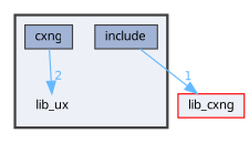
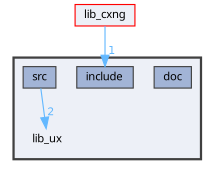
  digraph {
    compound=true
    fontname="Noto Sans"
    node [fontname="Noto Sans" fontsize=10 shape=box color=grey25 fillcolor="#a2b4d6" style=filled]
    edge [color=steelblue1 fontcolor=steelblue1 fontname="Noto Sans" fontsize=10 labeldistance=1.5 labelfontname=Helvetica labelfontsize=10]
    n1 [height=0.2 label=lib_ux shape=plaintext width=0.4 color="" fillcolor="" style=""]
+   n2 [height=0.2 label=doc width=0.4]
    n3 [height=0.2 label=include width=0.4]
-   n4 [height=0.2 label=cxng width=0.4]
+   n4 [height=0.2 label=src width=0.4]
    n5 [color=red fillcolor="#edf0f7" height=0.2 label=lib_cxng width=0.4]
    subgraph cluster_1 {
      bgcolor="#edf0f7"
      fontsize=10
      pencolor=grey25
      style="filled,bold"
      n1
+     n2
      n3
      n4
    }
-   n3 -> n5 [headlabel=1]
+   n5 -> n3 [headlabel=1]
    n4 -> n1 [headlabel=2]
  }
